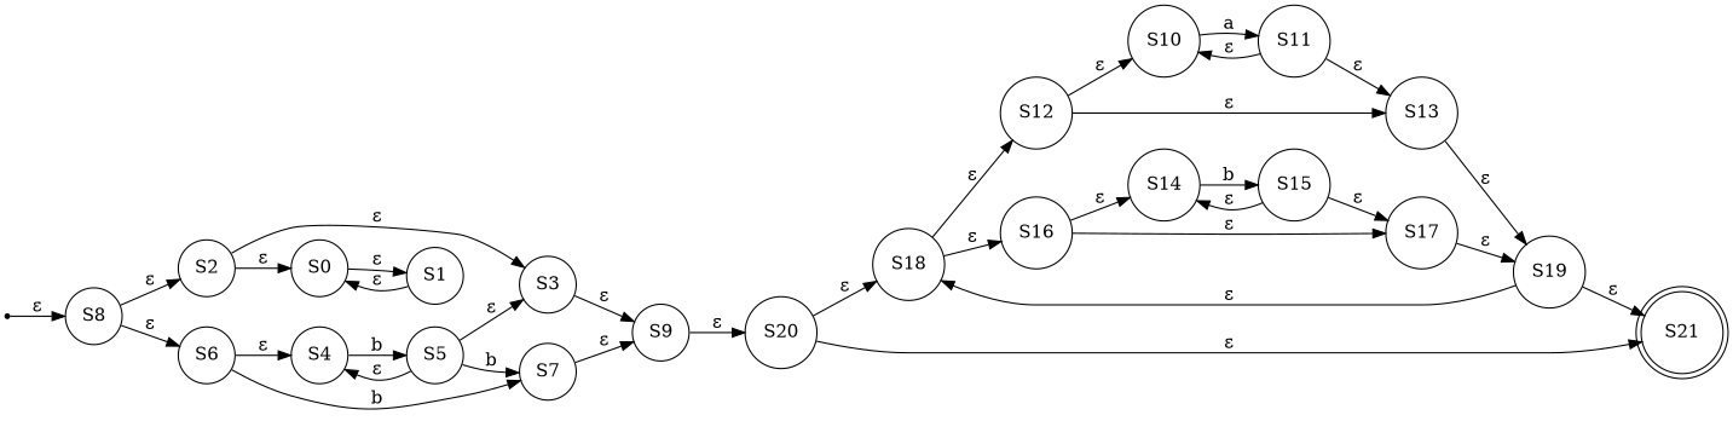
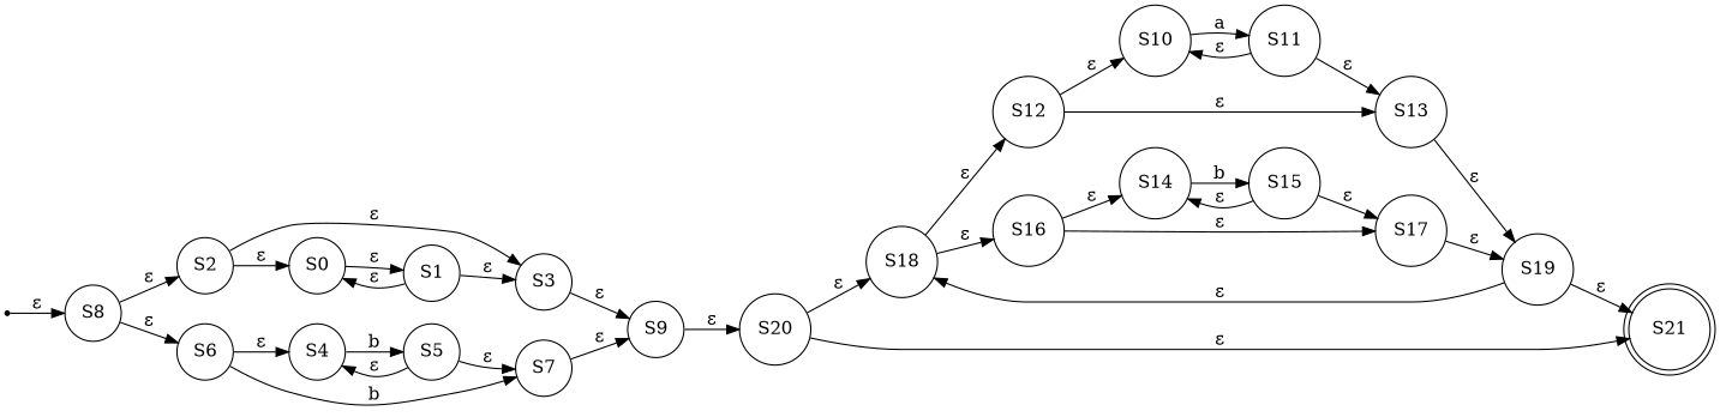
  digraph {
    rankdir=LR
    node [shape=circle]
    init [shape=point]
    n2 [label=S8]
    n3 [label=S2]
    n4 [label=S6]
    n5 [label=S1]
    n6 [label=S3]
    S0
    n8 [label=S9]
    n9 [label=S20]
    n10 [label=S4]
    n11 [label=S5]
    n12 [label=S7]
    n13 [label=S18]
    n14 [label=S21 shape=doublecircle]
    n15 [label=S10]
    n16 [label=S11]
    n17 [label=S13]
    n18 [label=S19]
    n19 [label=S12]
    n20 [label=S14]
    n21 [label=S15]
    n22 [label=S17]
    n23 [label=S16]
    init -> n2 [label="ε"]
    n2 -> n3 [label="ε"]
    n2 -> n4 [label="ε"]
    n3 -> n6 [label="ε"]
    n3 -> S0 [label="ε"]
    n4 -> n10 [label="ε"]
    n4 -> n12 [label=b]
-   n11 -> n6 [label="ε"]
+   n5 -> n6 [label="ε"]
    n5 -> S0 [label="ε"]
    n6 -> n8 [label="ε"]
    S0 -> n5 [label="ε"]
    n8 -> n9 [label="ε"]
    n9 -> n13 [label="ε"]
    n9 -> n14 [label="ε"]
    n10 -> n11 [label=b]
    n11 -> n10 [label="ε"]
-   n11 -> n12 [label=b]
+   n11 -> n12 [label="ε"]
    n12 -> n8 [label="ε"]
    n13 -> n19 [label="ε"]
    n13 -> n23 [label="ε"]
    n15 -> n16 [label=a]
    n16 -> n15 [label="ε"]
    n16 -> n17 [label="ε"]
    n17 -> n18 [label="ε"]
    n18 -> n13 [label="ε"]
    n18 -> n14 [label="ε"]
    n19 -> n15 [label="ε"]
    n19 -> n17 [label="ε"]
    n20 -> n21 [label=b]
    n21 -> n20 [label="ε"]
    n21 -> n22 [label="ε"]
    n22 -> n18 [label="ε"]
    n23 -> n20 [label="ε"]
    n23 -> n22 [label="ε"]
  }
